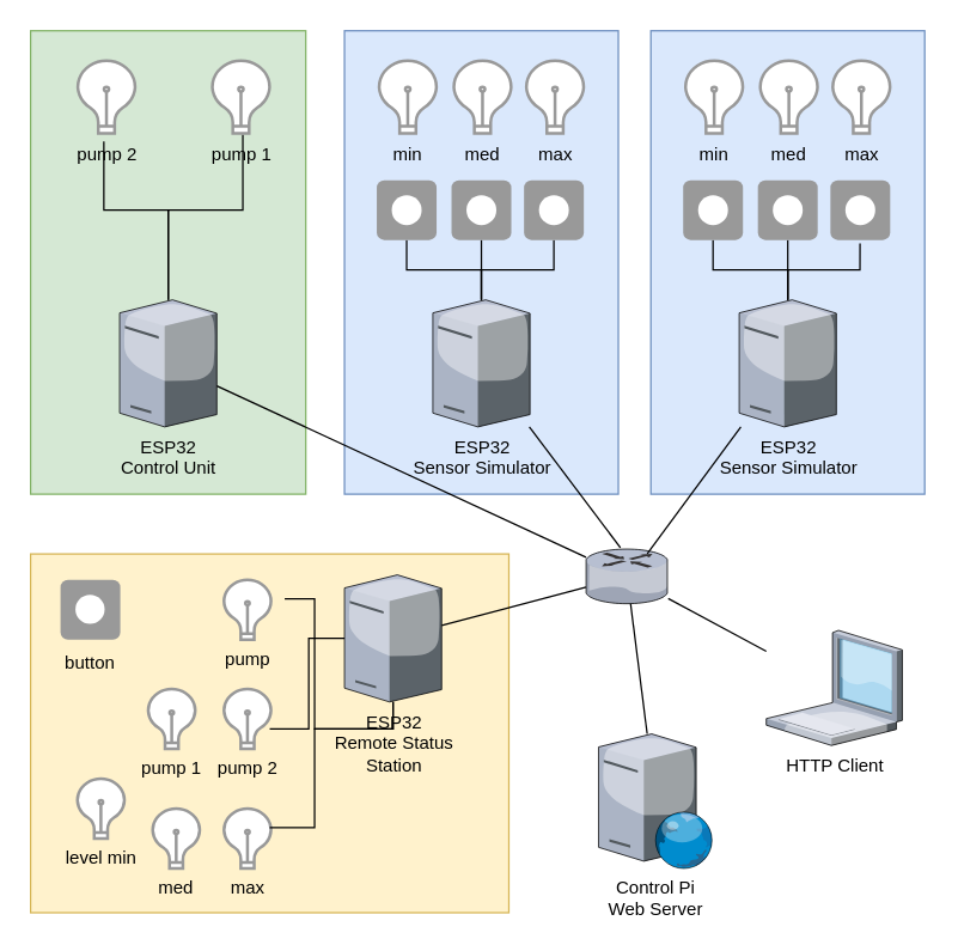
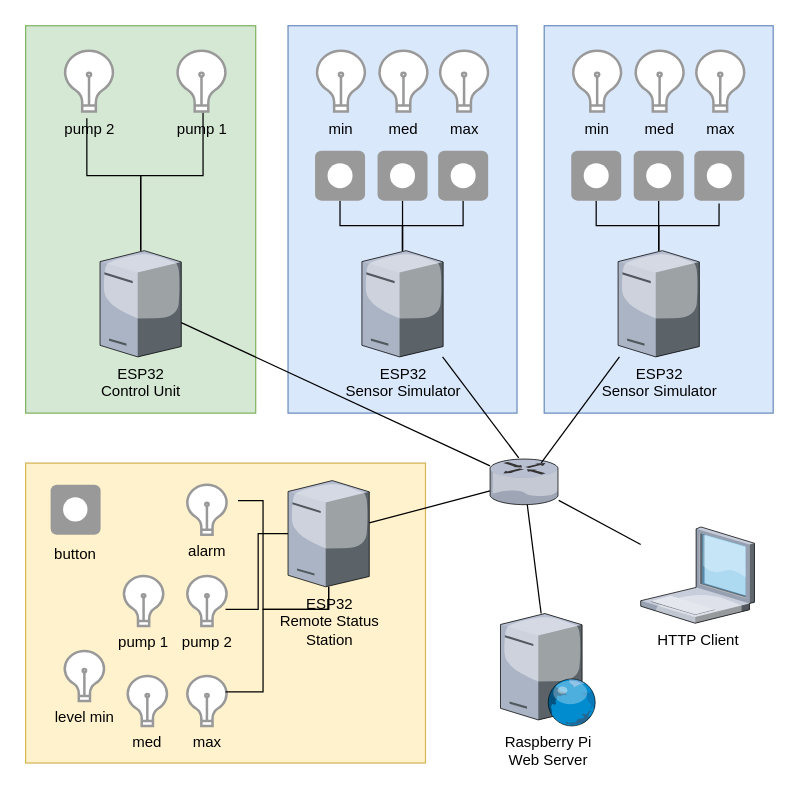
  <mxCell id="0" style=";html=1;" />
  <mxCell id="1" style=";html=1;" parent="0" />
  <mxCell id="2" value="" style="rounded=0;whiteSpace=wrap;html=1;fillColor=#dae8fc;strokeColor=#6c8ebf;" parent="1" vertex="1"><mxGeometry x="435" y="20" width="183.24" height="310" as="geometry" /></mxCell>
  <mxCell id="3" value="" style="rounded=0;whiteSpace=wrap;html=1;fillColor=#dae8fc;strokeColor=#6c8ebf;" parent="1" vertex="1"><mxGeometry x="230" y="20" width="183.24" height="310" as="geometry" /></mxCell>
  <mxCell id="4" value="" style="rounded=0;whiteSpace=wrap;html=1;fillColor=#d5e8d4;strokeColor=#82b366;" parent="1" vertex="1"><mxGeometry x="20" y="20" width="184.12" height="310" as="geometry" /></mxCell>
  <mxCell id="5" value="" style="rounded=0;whiteSpace=wrap;html=1;fillColor=#fff2cc;strokeColor=#d6b656;" parent="1" vertex="1"><mxGeometry x="20" y="370" width="320" height="240" as="geometry" /></mxCell>
  <mxCell id="6" value="ESP32&lt;br&gt;Control Unit" style="verticalLabelPosition=bottom;sketch=0;aspect=fixed;html=1;verticalAlign=top;strokeColor=none;align=center;outlineConnect=0;shape=mxgraph.citrix.tower_server;" parent="1" vertex="1"><mxGeometry x="79.56" y="200" width="65" height="85" as="geometry" /></mxCell>
  <mxCell id="7" style="edgeStyle=orthogonalEdgeStyle;rounded=0;orthogonalLoop=1;jettySize=auto;html=1;endArrow=none;endFill=0;" parent="1" source="10" target="20" edge="1"><mxGeometry relative="1" as="geometry" /></mxCell>
  <mxCell id="8" style="edgeStyle=orthogonalEdgeStyle;rounded=0;orthogonalLoop=1;jettySize=auto;html=1;endArrow=none;endFill=0;" parent="1" source="10" target="23" edge="1"><mxGeometry relative="1" as="geometry" /></mxCell>
  <mxCell id="9" style="edgeStyle=orthogonalEdgeStyle;rounded=0;orthogonalLoop=1;jettySize=auto;html=1;endArrow=none;endFill=0;" parent="1" source="10" target="26" edge="1"><mxGeometry relative="1" as="geometry" /></mxCell>
  <mxCell id="10" value="ESP32&lt;br&gt;Sensor Simulator" style="verticalLabelPosition=bottom;sketch=0;aspect=fixed;html=1;verticalAlign=top;strokeColor=none;align=center;outlineConnect=0;shape=mxgraph.citrix.tower_server;" parent="1" vertex="1"><mxGeometry x="289.12" y="200" width="65" height="85" as="geometry" /></mxCell>
  <mxCell id="11" style="edgeStyle=orthogonalEdgeStyle;rounded=0;orthogonalLoop=1;jettySize=auto;html=1;endArrow=none;endFill=0;" parent="1" source="13" target="29" edge="1"><mxGeometry relative="1" as="geometry" /></mxCell>
  <mxCell id="12" style="edgeStyle=orthogonalEdgeStyle;rounded=0;orthogonalLoop=1;jettySize=auto;html=1;endArrow=none;endFill=0;" parent="1" source="13" target="32" edge="1"><mxGeometry relative="1" as="geometry" /></mxCell>
  <mxCell id="13" value="ESP32&lt;br&gt;Sensor Simulator" style="verticalLabelPosition=bottom;sketch=0;aspect=fixed;html=1;verticalAlign=top;strokeColor=none;align=center;outlineConnect=0;shape=mxgraph.citrix.tower_server;" parent="1" vertex="1"><mxGeometry x="494.12" y="200" width="65" height="85" as="geometry" /></mxCell>
  <mxCell id="14" value="" style="verticalLabelPosition=bottom;aspect=fixed;html=1;verticalAlign=top;strokeColor=none;shape=mxgraph.citrix.router;fillColor=#66B2FF;gradientColor=#0066CC;fontSize=14;" parent="1" vertex="1"><mxGeometry x="391.62" y="366.75" width="55" height="36.5" as="geometry" /></mxCell>
  <mxCell id="15" value="" style="endArrow=none;html=1;rounded=0;" parent="1" source="6" target="14" edge="1"><mxGeometry width="50" height="50" relative="1" as="geometry"><mxPoint x="474.12" y="870" as="sourcePoint" /><mxPoint x="524.12" y="820" as="targetPoint" /></mxGeometry></mxCell>
  <mxCell id="16" value="" style="endArrow=none;html=1;rounded=0;entryX=0.418;entryY=-0.027;entryDx=0;entryDy=0;entryPerimeter=0;" parent="1" source="10" target="14" edge="1"><mxGeometry width="50" height="50" relative="1" as="geometry"><mxPoint x="474.12" y="750" as="sourcePoint" /><mxPoint x="524.12" y="700" as="targetPoint" /></mxGeometry></mxCell>
  <mxCell id="17" value="" style="endArrow=none;html=1;rounded=0;exitX=0.745;exitY=0.082;exitDx=0;exitDy=0;exitPerimeter=0;" parent="1" source="14" target="13" edge="1"><mxGeometry width="50" height="50" relative="1" as="geometry"><mxPoint x="474.12" y="570" as="sourcePoint" /><mxPoint x="524.12" y="520" as="targetPoint" /></mxGeometry></mxCell>
  <mxCell id="18" value="" style="endArrow=none;html=1;rounded=0;entryX=0.53;entryY=1.013;entryDx=0;entryDy=0;entryPerimeter=0;edgeStyle=orthogonalEdgeStyle;" parent="1" source="6" edge="1" target="49"><mxGeometry width="50" height="50" relative="1" as="geometry"><mxPoint x="150" y="230" as="sourcePoint" /><mxPoint x="185" y="120.197" as="targetPoint" /><Array as="points"><mxPoint x="112" y="140" /><mxPoint x="162" y="140" /></Array></mxGeometry></mxCell>
  <mxCell id="19" value="" style="endArrow=none;html=1;rounded=0;entryX=0.458;entryY=1.109;entryDx=0;entryDy=0;entryPerimeter=0;edgeStyle=orthogonalEdgeStyle;" parent="1" source="6" edge="1" target="50"><mxGeometry width="50" height="50" relative="1" as="geometry"><mxPoint x="96.12" y="175" as="sourcePoint" /><mxPoint x="185" y="207.748" as="targetPoint" /><Array as="points"><mxPoint x="112" y="140" /><mxPoint x="69" y="140" /></Array></mxGeometry></mxCell>
  <mxCell id="20" value="" style="html=1;shadow=0;dashed=0;shape=mxgraph.bootstrap.rrect;rSize=5;strokeColor=none;html=1;whiteSpace=wrap;fillColor=#999999;fontColor=#ffffff;align=right;spacing=10;gradientColor=none;" parent="1" vertex="1"><mxGeometry x="251.62" y="120" width="40" height="40" as="geometry" /></mxCell>
  <mxCell id="21" value="" style="html=1;shadow=0;dashed=0;shape=ellipse;strokeColor=none;fillColor=#ffffff;" parent="20" vertex="1"><mxGeometry x="0.5" y="0.5" width="20" height="20" relative="1" as="geometry"><mxPoint x="-10" y="-10" as="offset" /></mxGeometry></mxCell>
  <mxCell id="22" value="min" style="html=1;verticalLabelPosition=bottom;align=center;labelBackgroundColor=none;verticalAlign=top;strokeWidth=2;strokeColor=#999999;shadow=0;dashed=0;shape=mxgraph.ios7.icons.lightbulb;" parent="1" vertex="1"><mxGeometry x="251.62" y="40" width="41.48" height="48.7" as="geometry" /></mxCell>
  <mxCell id="23" value="" style="html=1;shadow=0;dashed=0;shape=mxgraph.bootstrap.rrect;rSize=5;strokeColor=none;html=1;whiteSpace=wrap;fillColor=#999999;fontColor=#ffffff;align=right;spacing=10;gradientColor=none;" parent="1" vertex="1"><mxGeometry x="301.62" y="120" width="40" height="40" as="geometry" /></mxCell>
  <mxCell id="24" value="" style="html=1;shadow=0;dashed=0;shape=ellipse;strokeColor=none;fillColor=#ffffff;" parent="23" vertex="1"><mxGeometry x="0.5" y="0.5" width="20" height="20" relative="1" as="geometry"><mxPoint x="-10" y="-10" as="offset" /></mxGeometry></mxCell>
  <mxCell id="25" value="med" style="html=1;verticalLabelPosition=bottom;align=center;labelBackgroundColor=none;verticalAlign=top;strokeWidth=2;strokeColor=#999999;shadow=0;dashed=0;shape=mxgraph.ios7.icons.lightbulb;" parent="1" vertex="1"><mxGeometry x="301.62" y="40" width="41.48" height="48.7" as="geometry" /></mxCell>
  <mxCell id="26" value="" style="html=1;shadow=0;dashed=0;shape=mxgraph.bootstrap.rrect;rSize=5;strokeColor=none;html=1;whiteSpace=wrap;fillColor=#999999;fontColor=#ffffff;align=right;spacing=10;gradientColor=none;" parent="1" vertex="1"><mxGeometry x="350.14" y="120" width="40" height="40" as="geometry" /></mxCell>
  <mxCell id="27" value="" style="html=1;shadow=0;dashed=0;shape=ellipse;strokeColor=none;fillColor=#ffffff;" parent="26" vertex="1"><mxGeometry x="0.5" y="0.5" width="20" height="20" relative="1" as="geometry"><mxPoint x="-10" y="-10" as="offset" /></mxGeometry></mxCell>
  <mxCell id="28" value="max" style="html=1;verticalLabelPosition=bottom;align=center;labelBackgroundColor=none;verticalAlign=top;strokeWidth=2;strokeColor=#999999;shadow=0;dashed=0;shape=mxgraph.ios7.icons.lightbulb;" parent="1" vertex="1"><mxGeometry x="350.14" y="40" width="41.48" height="48.7" as="geometry" /></mxCell>
  <mxCell id="29" value="" style="html=1;shadow=0;dashed=0;shape=mxgraph.bootstrap.rrect;rSize=5;strokeColor=none;html=1;whiteSpace=wrap;fillColor=#999999;fontColor=#ffffff;align=right;spacing=10;gradientColor=none;" parent="1" vertex="1"><mxGeometry x="456.62" y="120" width="40" height="40" as="geometry" /></mxCell>
  <mxCell id="30" value="" style="html=1;shadow=0;dashed=0;shape=ellipse;strokeColor=none;fillColor=#ffffff;" parent="29" vertex="1"><mxGeometry x="0.5" y="0.5" width="20" height="20" relative="1" as="geometry"><mxPoint x="-10" y="-10" as="offset" /></mxGeometry></mxCell>
  <mxCell id="31" value="min" style="html=1;verticalLabelPosition=bottom;align=center;labelBackgroundColor=none;verticalAlign=top;strokeWidth=2;strokeColor=#999999;shadow=0;dashed=0;shape=mxgraph.ios7.icons.lightbulb;" parent="1" vertex="1"><mxGeometry x="456.62" y="40" width="41.48" height="48.7" as="geometry" /></mxCell>
  <mxCell id="32" value="" style="html=1;shadow=0;dashed=0;shape=mxgraph.bootstrap.rrect;rSize=5;strokeColor=none;html=1;whiteSpace=wrap;fillColor=#999999;fontColor=#ffffff;align=right;spacing=10;gradientColor=none;" parent="1" vertex="1"><mxGeometry x="506.62" y="120" width="40" height="40" as="geometry" /></mxCell>
  <mxCell id="33" value="" style="html=1;shadow=0;dashed=0;shape=ellipse;strokeColor=none;fillColor=#ffffff;" parent="32" vertex="1"><mxGeometry x="0.5" y="0.5" width="20" height="20" relative="1" as="geometry"><mxPoint x="-10" y="-10" as="offset" /></mxGeometry></mxCell>
  <mxCell id="34" value="med" style="html=1;verticalLabelPosition=bottom;align=center;labelBackgroundColor=none;verticalAlign=top;strokeWidth=2;strokeColor=#999999;shadow=0;dashed=0;shape=mxgraph.ios7.icons.lightbulb;" parent="1" vertex="1"><mxGeometry x="506.62" y="40" width="41.48" height="48.7" as="geometry" /></mxCell>
  <mxCell id="35" value="" style="html=1;shadow=0;dashed=0;shape=mxgraph.bootstrap.rrect;rSize=5;strokeColor=none;html=1;whiteSpace=wrap;fillColor=#999999;fontColor=#ffffff;align=right;spacing=10;gradientColor=none;" parent="1" vertex="1"><mxGeometry x="555.14" y="120" width="40" height="40" as="geometry" /></mxCell>
  <mxCell id="36" value="" style="html=1;shadow=0;dashed=0;shape=ellipse;strokeColor=none;fillColor=#ffffff;" parent="35" vertex="1"><mxGeometry x="0.5" y="0.5" width="20" height="20" relative="1" as="geometry"><mxPoint x="-10" y="-10" as="offset" /></mxGeometry></mxCell>
  <mxCell id="37" value="max" style="html=1;verticalLabelPosition=bottom;align=center;labelBackgroundColor=none;verticalAlign=top;strokeWidth=2;strokeColor=#999999;shadow=0;dashed=0;shape=mxgraph.ios7.icons.lightbulb;" parent="1" vertex="1"><mxGeometry x="555.14" y="40" width="41.48" height="48.7" as="geometry" /></mxCell>
  <mxCell id="38" style="edgeStyle=orthogonalEdgeStyle;rounded=0;orthogonalLoop=1;jettySize=auto;html=1;entryX=0.495;entryY=1.054;entryDx=0;entryDy=0;entryPerimeter=0;endArrow=none;endFill=0;" parent="1" source="13" target="35" edge="1"><mxGeometry relative="1" as="geometry" /></mxCell>
  <mxCell id="39" value="ESP32&lt;br&gt;Remote Status &lt;br&gt;Station" style="verticalLabelPosition=bottom;sketch=0;aspect=fixed;html=1;verticalAlign=top;strokeColor=none;align=center;outlineConnect=0;shape=mxgraph.citrix.tower_server;" parent="1" vertex="1"><mxGeometry x="230" y="384" width="65" height="85" as="geometry" /></mxCell>
  <mxCell id="40" value="" style="endArrow=none;html=1;rounded=0;" parent="1" source="39" target="14" edge="1"><mxGeometry width="50" height="50" relative="1" as="geometry"><mxPoint x="230" y="660" as="sourcePoint" /><mxPoint x="280" y="610" as="targetPoint" /></mxGeometry></mxCell>
  <mxCell id="41" value="" style="html=1;shadow=0;dashed=0;shape=mxgraph.bootstrap.rrect;rSize=5;strokeColor=none;html=1;whiteSpace=wrap;fillColor=#999999;fontColor=#ffffff;align=right;spacing=10;gradientColor=none;" parent="1" vertex="1"><mxGeometry x="40" y="387.33" width="40" height="40" as="geometry" /></mxCell>
  <mxCell id="42" value="" style="html=1;shadow=0;dashed=0;shape=ellipse;strokeColor=none;fillColor=#ffffff;" parent="41" vertex="1"><mxGeometry x="0.5" y="0.5" width="19.5" height="19.5" relative="1" as="geometry"><mxPoint x="-10" y="-10" as="offset" /></mxGeometry></mxCell>
- <mxCell id="43" value="pump" style="html=1;verticalLabelPosition=bottom;align=center;labelBackgroundColor=none;verticalAlign=top;strokeWidth=2;strokeColor=#999999;shadow=0;dashed=0;shape=mxgraph.ios7.icons.lightbulb;" parent="1" vertex="1"><mxGeometry x="148.07" y="387.33" width="34.07" height="40" as="geometry" /></mxCell>
+ <mxCell id="43" value="alarm" style="html=1;verticalLabelPosition=bottom;align=center;labelBackgroundColor=none;verticalAlign=top;strokeWidth=2;strokeColor=#999999;shadow=0;dashed=0;shape=mxgraph.ios7.icons.lightbulb;" parent="1" vertex="1"><mxGeometry x="148.07" y="387.33" width="34.07" height="40" as="geometry" /></mxCell>
  <mxCell id="44" value="pump 2" style="html=1;verticalLabelPosition=bottom;align=center;labelBackgroundColor=none;verticalAlign=top;strokeWidth=2;strokeColor=#999999;shadow=0;dashed=0;shape=mxgraph.ios7.icons.lightbulb;" parent="1" vertex="1"><mxGeometry x="148.07" y="460.38" width="34.07" height="40" as="geometry" /></mxCell>
  <mxCell id="45" value="max" style="html=1;verticalLabelPosition=bottom;align=center;labelBackgroundColor=none;verticalAlign=top;strokeWidth=2;strokeColor=#999999;shadow=0;dashed=0;shape=mxgraph.ios7.icons.lightbulb;" parent="1" vertex="1"><mxGeometry x="148.07" y="540.38" width="34.07" height="40" as="geometry" /></mxCell>
  <mxCell id="46" value="med" style="html=1;verticalLabelPosition=bottom;align=center;labelBackgroundColor=none;verticalAlign=top;strokeWidth=2;strokeColor=#999999;shadow=0;dashed=0;shape=mxgraph.ios7.icons.lightbulb;" parent="1" vertex="1"><mxGeometry x="100.37" y="540.38" width="34.07" height="40" as="geometry" /></mxCell>
  <mxCell id="47" value="level min" style="html=1;verticalLabelPosition=bottom;align=center;labelBackgroundColor=none;verticalAlign=top;strokeWidth=2;strokeColor=#999999;shadow=0;dashed=0;shape=mxgraph.ios7.icons.lightbulb;" parent="1" vertex="1"><mxGeometry x="50" y="520.38" width="34.07" height="40" as="geometry" /></mxCell>
  <mxCell id="48" value="" style="endArrow=none;html=1;rounded=0;" parent="1" source="57" target="14" edge="1"><mxGeometry width="50" height="50" relative="1" as="geometry"><mxPoint x="439.942" y="500.38" as="sourcePoint" /><mxPoint x="394.12" y="390" as="targetPoint" /></mxGeometry></mxCell>
  <mxCell id="49" value="pump 1" style="html=1;verticalLabelPosition=bottom;align=center;labelBackgroundColor=none;verticalAlign=top;strokeWidth=2;strokeColor=#999999;shadow=0;dashed=0;shape=mxgraph.ios7.icons.lightbulb;" parent="1" vertex="1"><mxGeometry x="140" y="40" width="41.48" height="48.7" as="geometry" /></mxCell>
  <mxCell id="50" value="pump 2" style="html=1;verticalLabelPosition=bottom;align=center;labelBackgroundColor=none;verticalAlign=top;strokeWidth=2;strokeColor=#999999;shadow=0;dashed=0;shape=mxgraph.ios7.icons.lightbulb;" parent="1" vertex="1"><mxGeometry x="50" y="40" width="41.48" height="48.7" as="geometry" /></mxCell>
  <mxCell id="51" value="pump 1" style="html=1;verticalLabelPosition=bottom;align=center;labelBackgroundColor=none;verticalAlign=top;strokeWidth=2;strokeColor=#999999;shadow=0;dashed=0;shape=mxgraph.ios7.icons.lightbulb;" parent="1" vertex="1"><mxGeometry x="97.38" y="460.38" width="34.07" height="40" as="geometry" /></mxCell>
  <mxCell id="52" value="" style="endArrow=none;html=1;rounded=0;" parent="1" source="14" target="58" edge="1"><mxGeometry width="50" height="50" relative="1" as="geometry"><mxPoint x="214.12" y="370" as="sourcePoint" /><mxPoint x="494.12" y="410.026" as="targetPoint" /></mxGeometry></mxCell>
  <mxCell id="53" value="button" style="text;html=1;strokeColor=none;fillColor=none;align=center;verticalAlign=middle;whiteSpace=wrap;rounded=0;" vertex="1" parent="1"><mxGeometry x="30" y="427.53" width="60" height="30" as="geometry" /></mxCell>
  <mxCell id="54" style="edgeStyle=orthogonalEdgeStyle;rounded=0;orthogonalLoop=1;jettySize=auto;html=1;endArrow=none;endFill=0;" edge="1" parent="1" source="39"><mxGeometry relative="1" as="geometry"><mxPoint x="190" y="400" as="targetPoint" /><Array as="points"><mxPoint x="210" y="487" /><mxPoint x="210" y="400" /></Array></mxGeometry></mxCell>
  <mxCell id="55" style="edgeStyle=orthogonalEdgeStyle;rounded=0;orthogonalLoop=1;jettySize=auto;html=1;entryX=0.937;entryY=0.665;entryDx=0;entryDy=0;entryPerimeter=0;endArrow=none;endFill=0;" edge="1" parent="1" source="39" target="44"><mxGeometry relative="1" as="geometry" /></mxCell>
  <mxCell id="56" style="edgeStyle=orthogonalEdgeStyle;rounded=0;orthogonalLoop=1;jettySize=auto;html=1;entryX=0.937;entryY=0.315;entryDx=0;entryDy=0;entryPerimeter=0;endArrow=none;endFill=0;" edge="1" parent="1" source="39" target="45"><mxGeometry relative="1" as="geometry"><Array as="points"><mxPoint x="210" y="487" /><mxPoint x="210" y="553" /></Array></mxGeometry></mxCell>
- <mxCell id="57" value="Control Pi&lt;br&gt;Web Server" style="verticalLabelPosition=bottom;sketch=0;aspect=fixed;html=1;verticalAlign=top;strokeColor=none;align=center;outlineConnect=0;shape=mxgraph.citrix.web_server;" vertex="1" parent="1"><mxGeometry x="400" y="490.38" width="76.5" height="90" as="geometry" /></mxCell>
+ <mxCell id="57" value="Raspberry Pi&lt;br&gt;Web Server" style="verticalLabelPosition=bottom;sketch=0;aspect=fixed;html=1;verticalAlign=top;strokeColor=none;align=center;outlineConnect=0;shape=mxgraph.citrix.web_server;" vertex="1" parent="1"><mxGeometry x="400" y="490.38" width="76.5" height="90" as="geometry" /></mxCell>
  <mxCell id="58" value="HTTP Client" style="verticalLabelPosition=bottom;sketch=0;aspect=fixed;html=1;verticalAlign=top;strokeColor=none;align=center;outlineConnect=0;shape=mxgraph.citrix.laptop_1;" vertex="1" parent="1"><mxGeometry x="512.24" y="421.13" width="91" height="77" as="geometry" /></mxCell>
